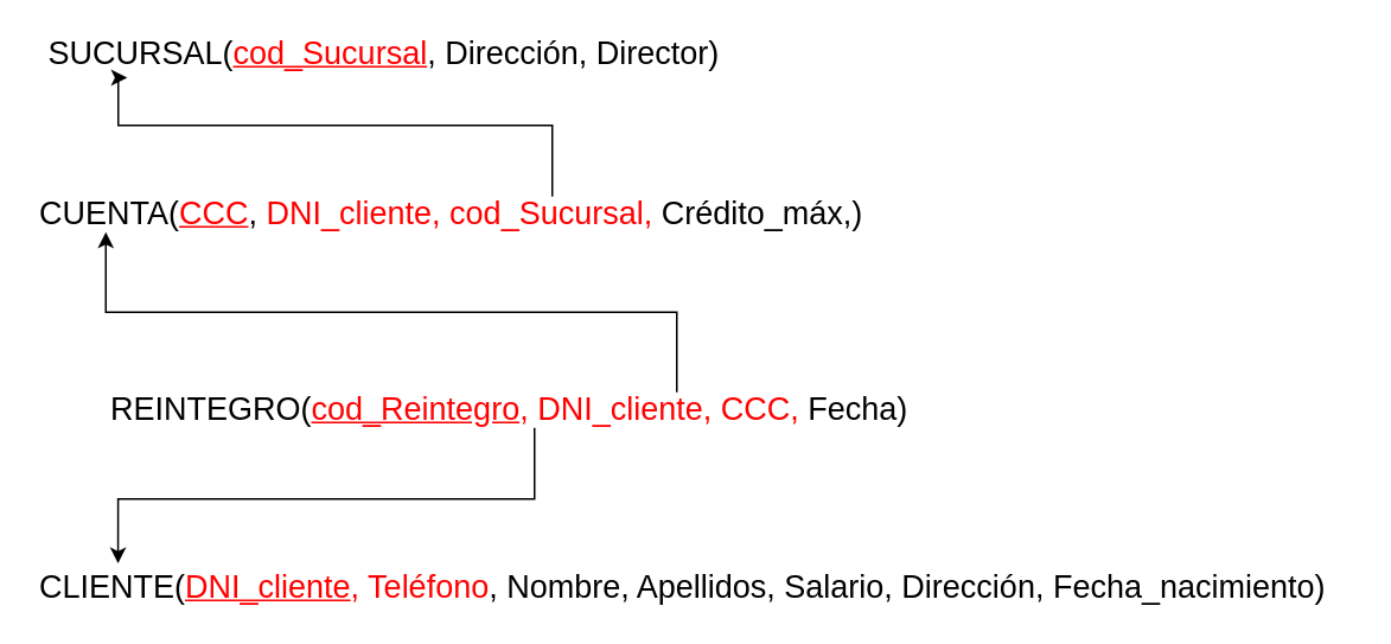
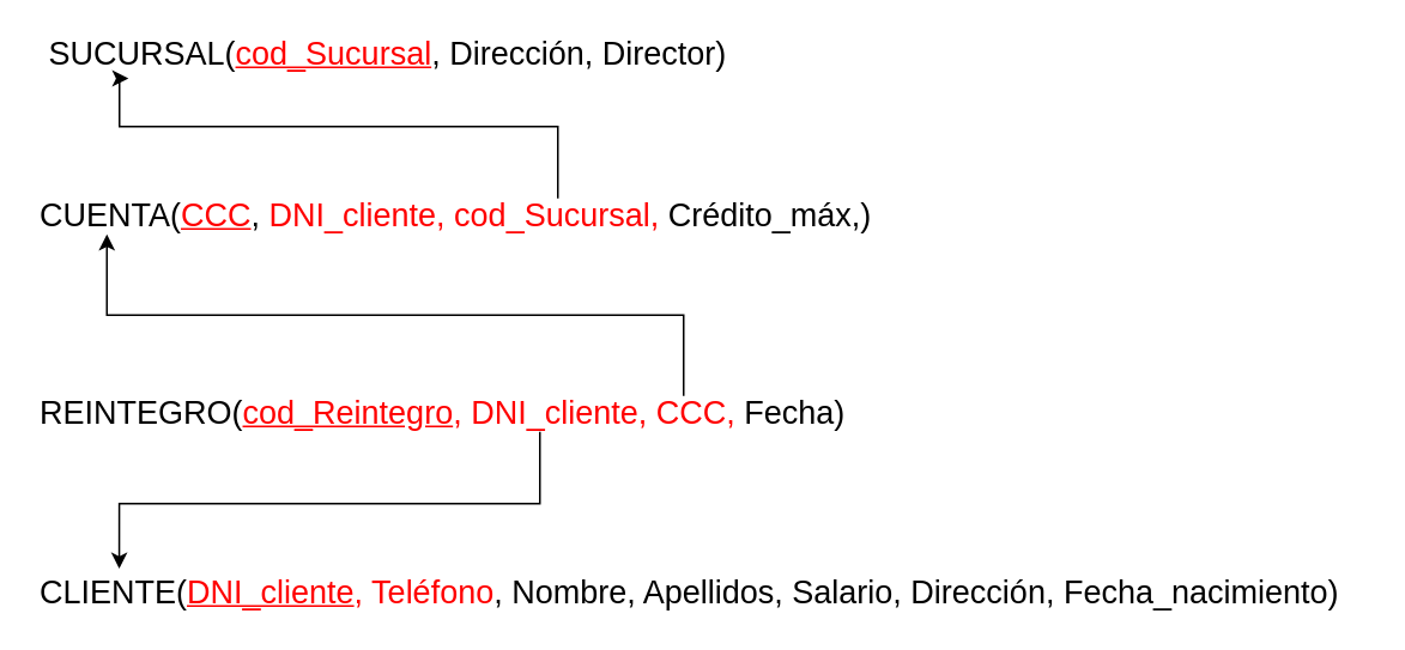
  <mxCell id="0" />
  <mxCell id="1" parent="0" />
  <mxCell id="2" style="edgeStyle=orthogonalEdgeStyle;rounded=0;orthogonalLoop=1;jettySize=auto;html=1;entryX=0.118;entryY=1.16;entryDx=0;entryDy=0;entryPerimeter=0;" parent="1" source="3" target="4" edge="1"><mxGeometry relative="1" as="geometry"><Array as="points"><mxPoint x="310" y="70" /><mxPoint x="66" y="70" /></Array></mxGeometry></mxCell>
  <mxCell id="3" value="&lt;font style=&quot;font-size: 18px&quot;&gt;CUENTA(&lt;font color=&quot;#ff0000&quot;&gt;&lt;u&gt;CCC&lt;/u&gt;&lt;/font&gt;, &lt;font color=&quot;#ff0000&quot;&gt;DNI_cliente,&amp;nbsp;cod_Sucursal,&lt;/font&gt; Crédito_máx,)&lt;/font&gt;" style="text;html=1;align=left;verticalAlign=middle;resizable=0;points=[];autosize=1;" parent="1" vertex="1"><mxGeometry x="20" y="110" width="480" height="20" as="geometry" /></mxCell>
  <mxCell id="4" value="&lt;font style=&quot;font-size: 18px&quot;&gt;SUCURSAL(&lt;font color=&quot;#ff0000&quot;&gt;&lt;u&gt;cod_Sucursal&lt;/u&gt;&lt;/font&gt;, Dirección, Director)&lt;/font&gt;" style="text;html=1;align=left;verticalAlign=middle;resizable=0;points=[];autosize=1;" parent="1" vertex="1"><mxGeometry x="25" y="20" width="390" height="20" as="geometry" /></mxCell>
  <mxCell id="5" value="&lt;font style=&quot;font-size: 18px&quot;&gt;CLIENTE(&lt;font color=&quot;#ff0000&quot;&gt;&lt;u&gt;DNI_cliente&lt;/u&gt;&lt;/font&gt;&lt;font color=&quot;#ff0000&quot;&gt;, Teléfono&lt;/font&gt;, Nombre, Apellidos, Salario, Dirección, Fecha_nacimiento)&lt;/font&gt;" style="text;html=1;align=left;verticalAlign=middle;resizable=0;points=[];autosize=1;" parent="1" vertex="1"><mxGeometry x="20" y="320" width="740" height="20" as="geometry" /></mxCell>
  <mxCell id="6" style="edgeStyle=orthogonalEdgeStyle;rounded=0;orthogonalLoop=1;jettySize=auto;html=1;entryX=0.062;entryY=-0.188;entryDx=0;entryDy=0;entryPerimeter=0;" parent="1" source="8" target="5" edge="1"><mxGeometry relative="1" as="geometry"><Array as="points"><mxPoint x="300" y="280" /><mxPoint x="66" y="280" /></Array></mxGeometry></mxCell>
  <mxCell id="7" style="edgeStyle=orthogonalEdgeStyle;rounded=0;orthogonalLoop=1;jettySize=auto;html=1;" parent="1" source="8" target="3" edge="1"><mxGeometry relative="1" as="geometry"><Array as="points"><mxPoint x="380" y="175" /><mxPoint x="59" y="175" /></Array></mxGeometry></mxCell>
- <mxCell id="8" value="&lt;font style=&quot;font-size: 18px&quot;&gt;REINTEGRO(&lt;font color=&quot;#ff0000&quot;&gt;&lt;u&gt;cod_Reintegro&lt;/u&gt;,&amp;nbsp;&lt;/font&gt;&lt;font color=&quot;#ff0000&quot;&gt;DNI_cliente,&amp;nbsp;CCC&lt;/font&gt;&lt;span style=&quot;color: rgb(255 , 0 , 0)&quot;&gt;,&lt;/span&gt;&amp;nbsp;Fecha)&lt;/font&gt;" style="text;html=1;align=left;verticalAlign=middle;resizable=0;points=[];autosize=1;" parent="1" vertex="1"><mxGeometry x="60" y="220" width="460" height="20" as="geometry" /></mxCell>
+ <mxCell id="8" value="&lt;font style=&quot;font-size: 18px&quot;&gt;REINTEGRO(&lt;font color=&quot;#ff0000&quot;&gt;&lt;u&gt;cod_Reintegro&lt;/u&gt;,&amp;nbsp;&lt;/font&gt;&lt;font color=&quot;#ff0000&quot;&gt;DNI_cliente,&amp;nbsp;CCC&lt;/font&gt;&lt;span style=&quot;color: rgb(255 , 0 , 0)&quot;&gt;,&lt;/span&gt;&amp;nbsp;Fecha)&lt;/font&gt;" style="text;html=1;align=left;verticalAlign=middle;resizable=0;points=[];autosize=1;" parent="1" vertex="1"><mxGeometry x="20" y="220" width="460" height="20" as="geometry" /></mxCell>
